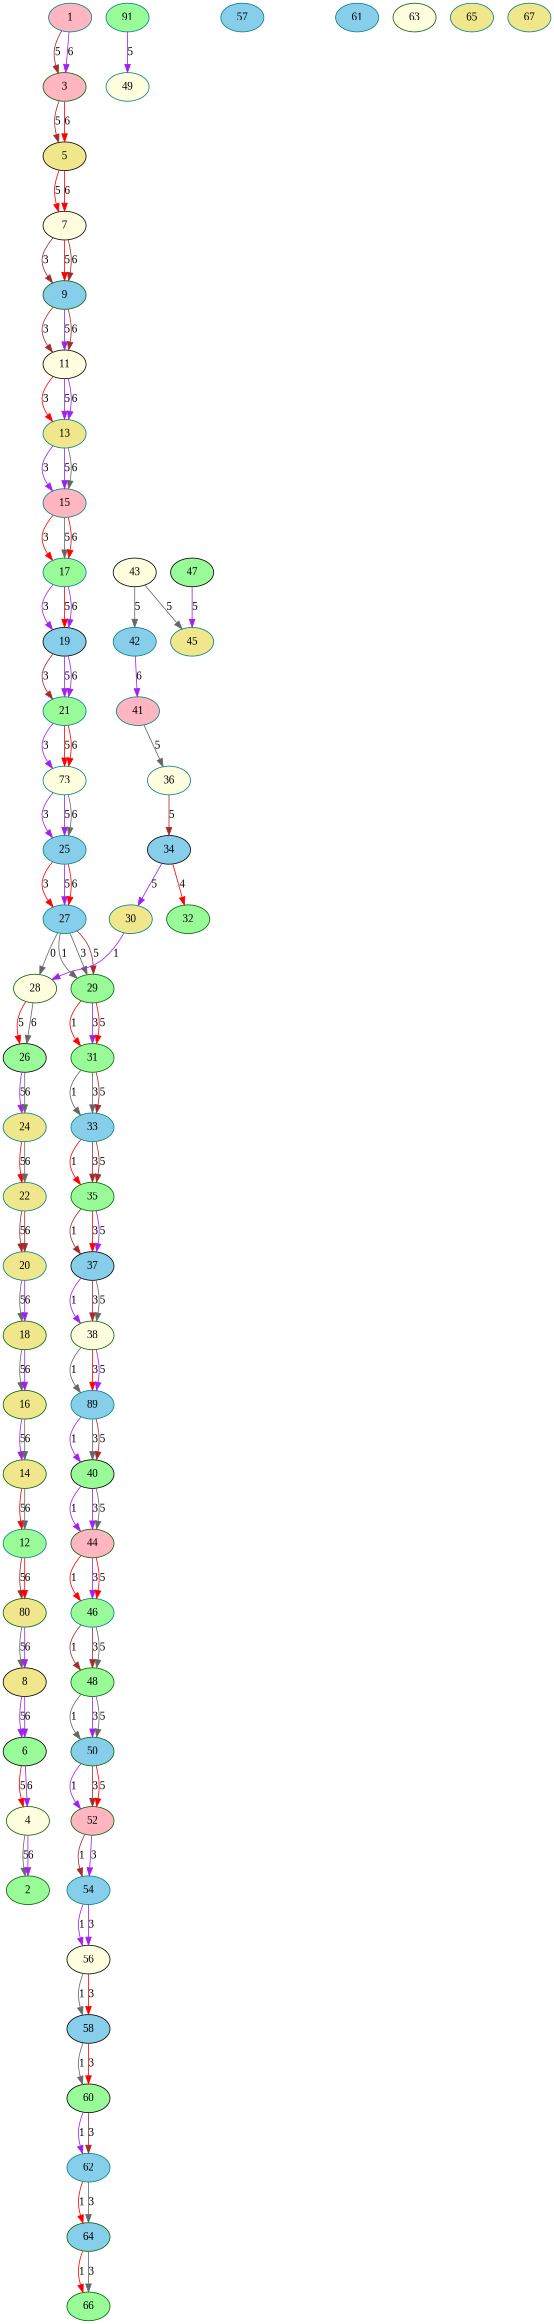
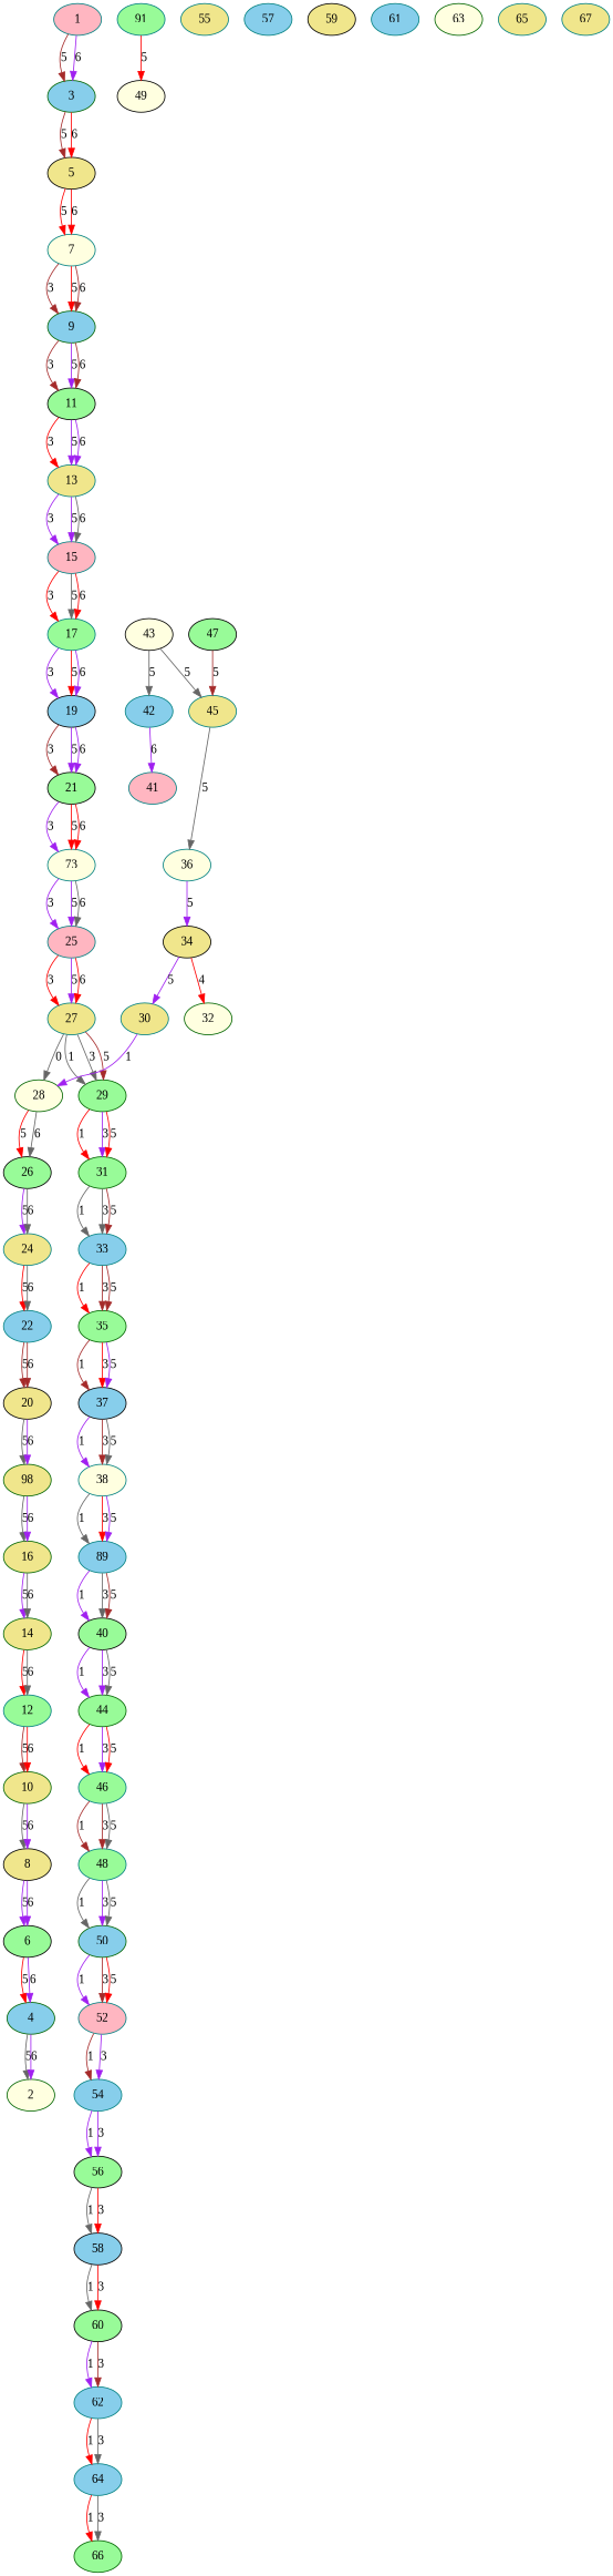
  digraph {
    fontname="Liberation Serif"
    ordering=out
    node [color=teal fillcolor=khaki fontname="Liberation Serif" style=filled]
    edge [color=purple fontname="Liberation Serif"]
    1 [fillcolor=lightpink]
-   3 [color=darkgreen fillcolor=lightpink]
+   3 [color=darkgreen fillcolor=skyblue]
    5 [color=black]
-   2 [color=darkgreen fillcolor=palegreen]
-   7 [color=black fillcolor=lightyellow]
-   4 [color=darkgreen fillcolor=lightyellow]
+   2 [color=darkgreen fillcolor=lightyellow]
+   7 [fillcolor=lightyellow]
+   4 [color=darkgreen fillcolor=skyblue]
    9 [color=darkgreen fillcolor=skyblue]
    6 [color=black fillcolor=palegreen]
-   11 [color=black fillcolor=lightyellow]
+   11 [color=black fillcolor=palegreen]
    8 [color=black]
    13
-   10 [color=darkgreen label=80]
+   10 [color=darkgreen]
    15 [fillcolor=lightpink]
    12 [fillcolor=palegreen]
    17 [fillcolor=palegreen]
    14 [color=darkgreen]
    19 [color=black fillcolor=skyblue]
    16 [color=darkgreen]
-   21 [fillcolor=palegreen]
-   18 [color=darkgreen]
+   21 [color=black fillcolor=palegreen]
+   18 [color=darkgreen label=98]
    n21 [fillcolor=lightyellow label=73]
-   20
-   25 [fillcolor=skyblue]
-   22
-   27 [fillcolor=skyblue]
+   20 [color=black]
+   25 [fillcolor=lightpink]
+   22 [fillcolor=skyblue]
+   27
    24
    28 [color=darkgreen fillcolor=lightyellow]
    29 [color=darkgreen fillcolor=palegreen]
    26 [color=black fillcolor=palegreen]
    31 [color=darkgreen fillcolor=palegreen]
    33 [fillcolor=skyblue]
    30
    35 [color=darkgreen fillcolor=palegreen]
-   32 [color=darkgreen fillcolor=palegreen]
+   32 [color=darkgreen fillcolor=lightyellow]
    37 [color=black fillcolor=skyblue]
-   34 [color=black fillcolor=skyblue]
-   38 [color=darkgreen fillcolor=lightyellow]
+   34 [color=black]
+   38 [fillcolor=lightyellow]
    36 [fillcolor=lightyellow]
    n39 [fillcolor=skyblue label=89]
    40 [color=black fillcolor=palegreen]
-   44 [color=darkgreen fillcolor=lightpink]
+   44 [color=darkgreen fillcolor=palegreen]
    46 [fillcolor=palegreen]
    41 [fillcolor=lightpink]
    42 [fillcolor=skyblue]
    43 [color=black fillcolor=lightyellow]
    45
-   48 [color=darkgreen fillcolor=palegreen]
+   48 [fillcolor=palegreen]
    50 [color=darkgreen fillcolor=skyblue]
    47 [color=black fillcolor=palegreen]
-   52 [color=darkgreen fillcolor=lightpink]
-   49 [fillcolor=lightyellow]
+   52 [fillcolor=lightpink]
+   49 [color=black fillcolor=lightyellow]
    54 [fillcolor=skyblue]
    n53 [fillcolor=palegreen label=91]
-   56 [color=black fillcolor=lightyellow]
+   56 [color=black fillcolor=palegreen]
    58 [color=black fillcolor=skyblue]
+   55
    60 [color=black fillcolor=palegreen]
    57 [fillcolor=skyblue]
    62 [fillcolor=skyblue]
-   64 [color=darkgreen fillcolor=skyblue]
+   59 [color=black]
+   64 [fillcolor=skyblue]
    61 [fillcolor=skyblue]
    66 [color=darkgreen fillcolor=palegreen]
    63 [color=darkgreen fillcolor=lightyellow]
    65
    67
    1 -> 3 [color=brown label=5]
    1 -> 3 [label=6]
    3 -> 5 [color=brown label=5]
    3 -> 5 [color=red label=6]
    5 -> 7 [color=red label=5]
    5 -> 7 [color=red label=6]
    7 -> 9 [color=brown label=3]
    7 -> 9 [color=red label=5]
    7 -> 9 [color=brown label=6]
    4 -> 2 [color=gray40 label=5]
    4 -> 2 [label=6]
    9 -> 11 [color=brown label=3]
    9 -> 11 [label=5]
    9 -> 11 [color=brown label=6]
    6 -> 4 [color=red label=5]
    6 -> 4 [label=6]
    11 -> 13 [color=red label=3]
    11 -> 13 [label=5]
    11 -> 13 [label=6]
    8 -> 6 [label=5]
    8 -> 6 [label=6]
    13 -> 15 [label=3]
    13 -> 15 [label=5]
    13 -> 15 [color=gray40 label=6]
    10 -> 8 [color=gray40 label=5]
    10 -> 8 [label=6]
    15 -> 17 [color=red label=3]
    15 -> 17 [color=gray40 label=5]
    15 -> 17 [color=red label=6]
    12 -> 10 [color=brown label=5]
    12 -> 10 [color=red label=6]
    17 -> 19 [label=3]
    17 -> 19 [color=red label=5]
    17 -> 19 [label=6]
    14 -> 12 [color=red label=5]
    14 -> 12 [color=gray40 label=6]
    19 -> 21 [color=brown label=3]
    19 -> 21 [label=5]
    19 -> 21 [label=6]
    16 -> 14 [label=5]
    16 -> 14 [color=gray40 label=6]
    21 -> n21 [label=3]
    21 -> n21 [color=red label=5]
    21 -> n21 [color=red label=6]
    18 -> 16 [color=gray40 label=5]
    18 -> 16 [label=6]
    n21 -> 25 [label=3]
    n21 -> 25 [label=5]
    n21 -> 25 [color=gray40 label=6]
    20 -> 18 [color=gray40 label=5]
    20 -> 18 [label=6]
    25 -> 27 [color=red label=3]
    25 -> 27 [label=5]
    25 -> 27 [color=red label=6]
    22 -> 20 [color=brown label=5]
    22 -> 20 [color=brown label=6]
    27 -> 28 [color=gray40 label=0]
    27 -> 29 [color=gray40 label=1]
    27 -> 29 [color=gray40 label=3]
    27 -> 29 [color=brown label=5]
    24 -> 22 [color=red label=5]
    24 -> 22 [color=gray40 label=6]
    28 -> 26 [color=red label=5]
    28 -> 26 [color=gray40 label=6]
    29 -> 31 [color=red label=1]
    29 -> 31 [label=3]
    29 -> 31 [color=red label=5]
    26 -> 24 [label=5]
    26 -> 24 [color=gray40 label=6]
    31 -> 33 [color=gray40 label=1]
    31 -> 33 [color=gray40 label=3]
    31 -> 33 [color=brown label=5]
    33 -> 35 [color=red label=1]
    33 -> 35 [color=brown label=3]
    33 -> 35 [color=brown label=5]
    30 -> 28 [label=1]
    35 -> 37 [color=brown label=1]
    35 -> 37 [color=red label=3]
    35 -> 37 [label=5]
    37 -> 38 [label=1]
    37 -> 38 [color=brown label=3]
    37 -> 38 [color=gray40 label=5]
    34 -> 30 [label=5]
    34 -> 32 [color=red label=4]
    38 -> n39 [color=gray40 label=1]
    38 -> n39 [color=red label=3]
    38 -> n39 [label=5]
-   36 -> 34 [color=brown label=5]
+   36 -> 34 [label=5]
    n39 -> 40 [label=1]
    n39 -> 40 [color=gray40 label=3]
    n39 -> 40 [color=brown label=5]
    40 -> 44 [label=1]
    40 -> 44 [label=3]
    40 -> 44 [color=gray40 label=5]
    44 -> 46 [color=red label=1]
    44 -> 46 [label=3]
    44 -> 46 [color=red label=5]
    46 -> 48 [color=brown label=1]
    46 -> 48 [color=brown label=3]
    46 -> 48 [color=gray40 label=5]
-   41 -> 36 [color=gray40 label=5]
+   45 -> 36 [color=gray40 label=5]
    42 -> 41 [label=6]
    43 -> 42 [color=gray40 label=5]
    43 -> 45 [color=gray40 label=5]
    48 -> 50 [color=gray40 label=1]
    48 -> 50 [label=3]
    48 -> 50 [color=gray40 label=5]
    50 -> 52 [label=1]
    50 -> 52 [color=brown label=3]
    50 -> 52 [color=red label=5]
-   47 -> 45 [label=5]
+   47 -> 45 [color=brown label=5]
    52 -> 54 [color=brown label=1]
    52 -> 54 [label=3]
    54 -> 56 [label=1]
    54 -> 56 [label=3]
-   n53 -> 49 [label=5]
+   n53 -> 49 [color=red label=5]
    56 -> 58 [color=gray40 label=1]
    56 -> 58 [color=red label=3]
    58 -> 60 [color=gray40 label=1]
    58 -> 60 [color=red label=3]
    60 -> 62 [label=1]
    60 -> 62 [color=brown label=3]
    62 -> 64 [color=red label=1]
    62 -> 64 [color=gray40 label=3]
    64 -> 66 [color=red label=1]
    64 -> 66 [color=gray40 label=3]
  }
